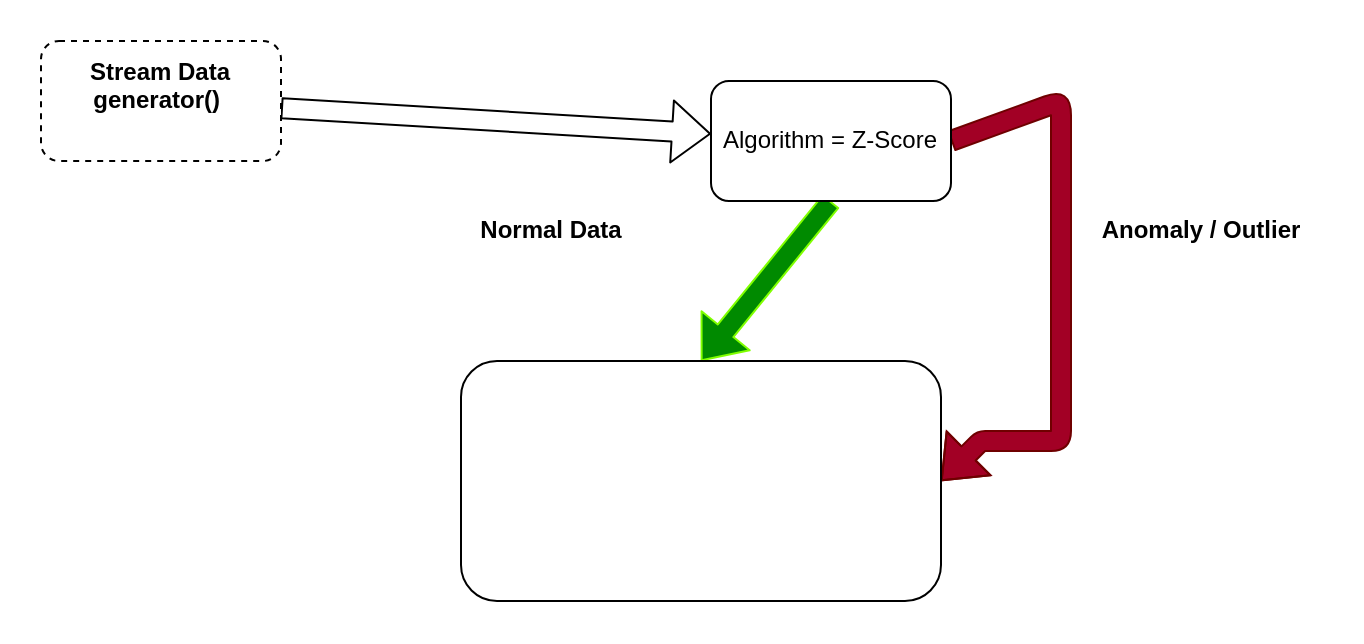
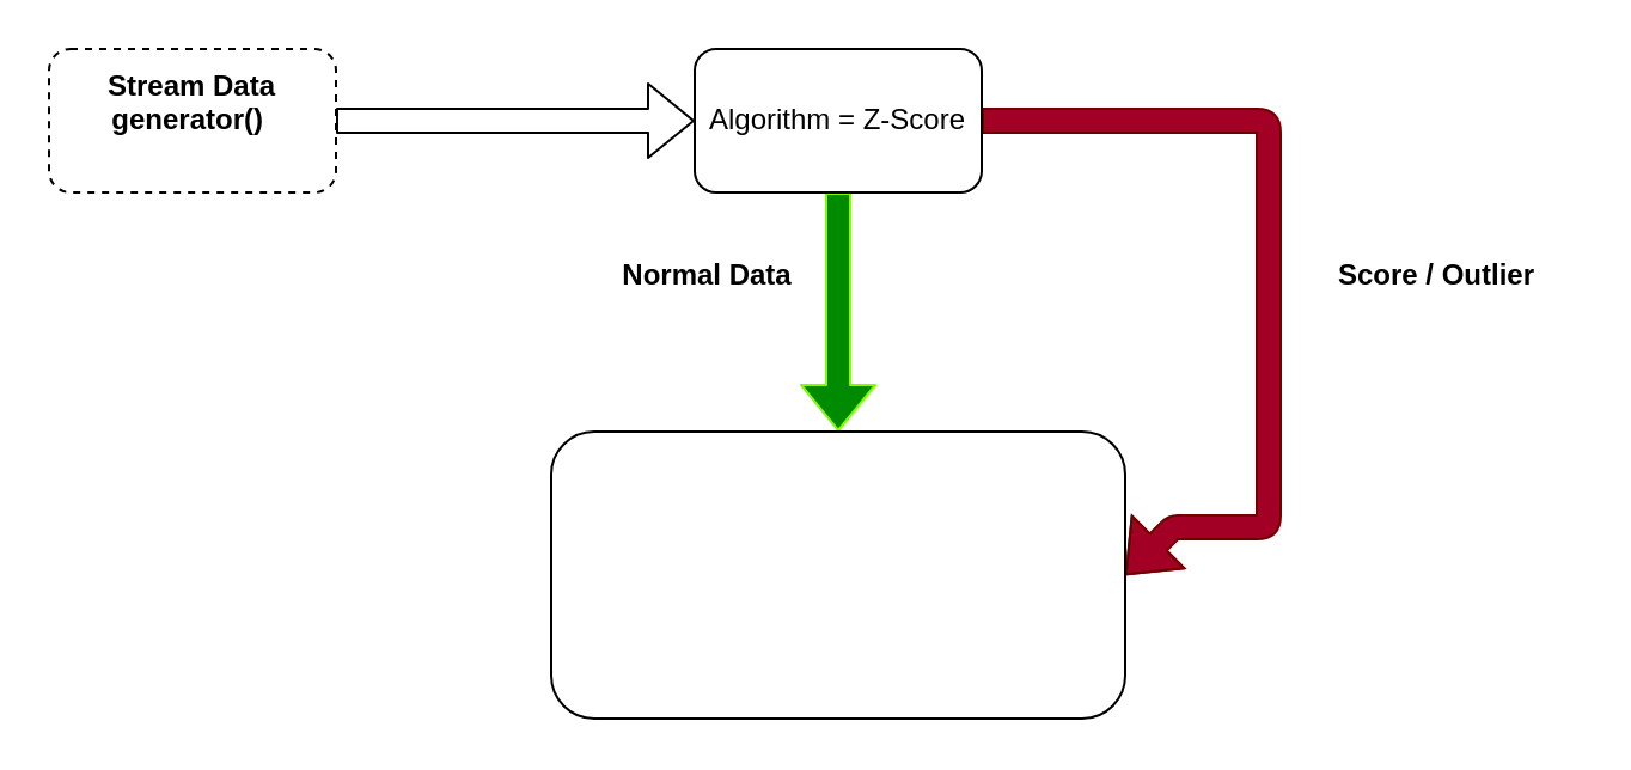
  <mxCell id="0" />
  <mxCell id="1" parent="0" />
  <mxCell id="2" style="edgeStyle=none;html=1;shape=flexArrow;" edge="1" parent="1" source="3" target="6"><mxGeometry relative="1" as="geometry" /></mxCell>
  <mxCell id="3" value="&lt;b&gt;Stream Data generator()&amp;nbsp;&lt;br&gt;&lt;br&gt;&lt;/b&gt;" style="rounded=1;whiteSpace=wrap;html=1;dashed=1;" vertex="1" parent="1"><mxGeometry x="20" y="20" width="120" height="60" as="geometry" /></mxCell>
  <mxCell id="4" style="edgeStyle=none;html=1;exitX=0.5;exitY=1;exitDx=0;exitDy=0;entryX=0.5;entryY=0;entryDx=0;entryDy=0;fillColor=#008a00;strokeColor=#80FF00;shape=flexArrow;" edge="1" parent="1" source="6" target="7"><mxGeometry relative="1" as="geometry" /></mxCell>
  <mxCell id="5" style="edgeStyle=none;html=1;exitX=1;exitY=0.5;exitDx=0;exitDy=0;entryX=1;entryY=0.5;entryDx=0;entryDy=0;fillColor=#a20025;strokeColor=#6F0000;shape=flexArrow;" edge="1" parent="1" source="6" target="7"><mxGeometry relative="1" as="geometry"><mxPoint x="530" y="50" as="targetPoint" /><Array as="points"><mxPoint x="530" y="50" /><mxPoint x="530" y="90" /><mxPoint x="530" y="160" /><mxPoint x="530" y="220" /><mxPoint x="490" y="220" /></Array></mxGeometry></mxCell>
- <mxCell id="6" value="Algorithm = Z-Score" style="rounded=1;whiteSpace=wrap;html=1;" vertex="1" parent="1"><mxGeometry x="355" y="40" width="120" height="60" as="geometry" /></mxCell>
+ <mxCell id="6" value="Algorithm = Z-Score" style="rounded=1;whiteSpace=wrap;html=1;" vertex="1" parent="1"><mxGeometry x="290" y="20" width="120" height="60" as="geometry" /></mxCell>
  <mxCell id="7" value="" style="rounded=1;whiteSpace=wrap;html=1;" vertex="1" parent="1"><mxGeometry x="230" y="180" width="240" height="120" as="geometry" /></mxCell>
- <mxCell id="8" value="&lt;b&gt;Anomaly / Outlier&lt;/b&gt;" style="text;html=1;align=center;verticalAlign=middle;resizable=0;points=[];autosize=1;strokeColor=none;fillColor=none;" vertex="1" parent="1"><mxGeometry x="540" y="100" width="120" height="30" as="geometry" /></mxCell>
- <mxCell id="9" value="&lt;b&gt;Normal Data&lt;/b&gt;" style="text;html=1;align=center;verticalAlign=middle;resizable=0;points=[];autosize=1;strokeColor=none;fillColor=none;" vertex="1" parent="1"><mxGeometry x="230" y="100" width="90" height="30" as="geometry" /></mxCell>
+ <mxCell id="8" value="&lt;b&gt;Score / Outlier&lt;/b&gt;" style="text;html=1;align=center;verticalAlign=middle;resizable=0;points=[];autosize=1;strokeColor=none;fillColor=none;" vertex="1" parent="1"><mxGeometry x="540" y="100" width="120" height="30" as="geometry" /></mxCell>
+ <mxCell id="9" value="&lt;b&gt;Normal Data&lt;/b&gt;" style="text;html=1;align=center;verticalAlign=middle;resizable=0;points=[];autosize=1;strokeColor=none;fillColor=none;" vertex="1" parent="1"><mxGeometry x="250" y="100" width="90" height="30" as="geometry" /></mxCell>
